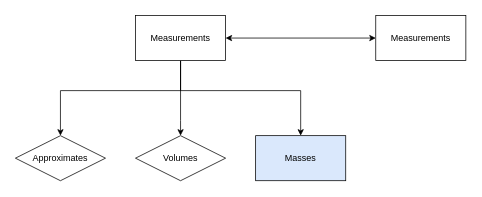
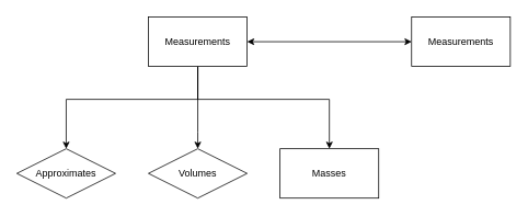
  <mxCell id="0" />
  <mxCell id="1" parent="0" />
  <mxCell id="2" value="" style="edgeStyle=orthogonalEdgeStyle;rounded=0;orthogonalLoop=1;jettySize=auto;html=1;" edge="1" parent="1" source="6" target="7"><mxGeometry relative="1" as="geometry"><Array as="points"><mxPoint x="240" y="160" /><mxPoint x="240" y="160" /></Array></mxGeometry></mxCell>
  <mxCell id="3" value="" style="edgeStyle=orthogonalEdgeStyle;rounded=0;orthogonalLoop=1;jettySize=auto;html=1;" edge="1" parent="1" source="6" target="8"><mxGeometry relative="1" as="geometry"><Array as="points"><mxPoint x="240" y="120" /><mxPoint x="400" y="120" /></Array></mxGeometry></mxCell>
  <mxCell id="4" value="" style="edgeStyle=orthogonalEdgeStyle;rounded=0;orthogonalLoop=1;jettySize=auto;html=1;" edge="1" parent="1" source="6" target="9"><mxGeometry relative="1" as="geometry"><Array as="points"><mxPoint x="240" y="120" /><mxPoint x="80" y="120" /></Array></mxGeometry></mxCell>
  <mxCell id="5" value="" style="edgeStyle=orthogonalEdgeStyle;rounded=0;orthogonalLoop=1;jettySize=auto;html=1;startArrow=classic;startFill=1;" edge="1" parent="1" source="6" target="10"><mxGeometry relative="1" as="geometry" /></mxCell>
  <mxCell id="6" value="Measurements" style="rounded=0;whiteSpace=wrap;html=1;" vertex="1" parent="1"><mxGeometry x="180" y="20" width="120" height="60" as="geometry" /></mxCell>
  <mxCell id="7" value="Volumes" style="rhombus;whiteSpace=wrap;html=1;" vertex="1" parent="1"><mxGeometry x="180" y="180" width="120" height="60" as="geometry" /></mxCell>
- <mxCell id="8" value="Masses" style="rounded=0;whiteSpace=wrap;html=1;fillColor=#dae8fc;" vertex="1" parent="1"><mxGeometry x="340" y="180" width="120" height="60" as="geometry" /></mxCell>
+ <mxCell id="8" value="Masses" style="rounded=0;whiteSpace=wrap;html=1;" vertex="1" parent="1"><mxGeometry x="340" y="180" width="120" height="60" as="geometry" /></mxCell>
  <mxCell id="9" value="Approximates" style="rhombus;whiteSpace=wrap;html=1;" vertex="1" parent="1"><mxGeometry x="20" y="180" width="120" height="60" as="geometry" /></mxCell>
  <mxCell id="10" value="Measurements" style="rounded=0;whiteSpace=wrap;html=1;" vertex="1" parent="1"><mxGeometry x="500" y="20" width="120" height="60" as="geometry" /></mxCell>
